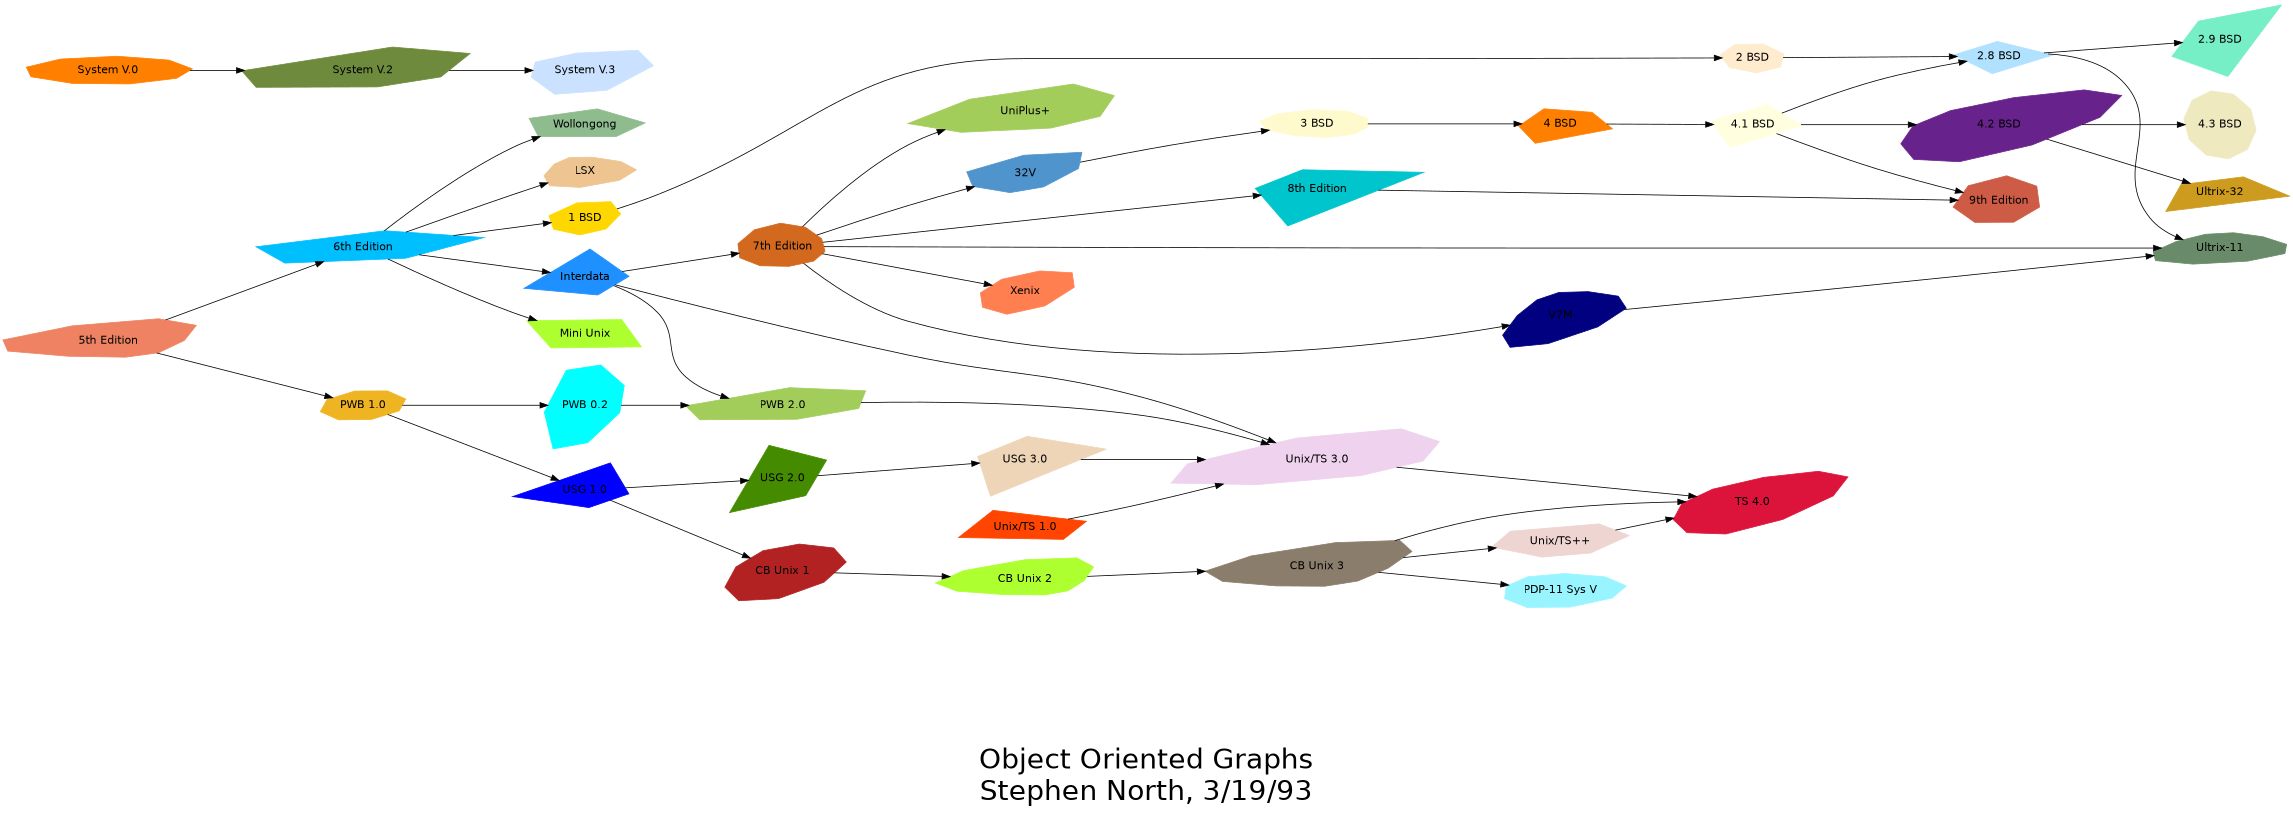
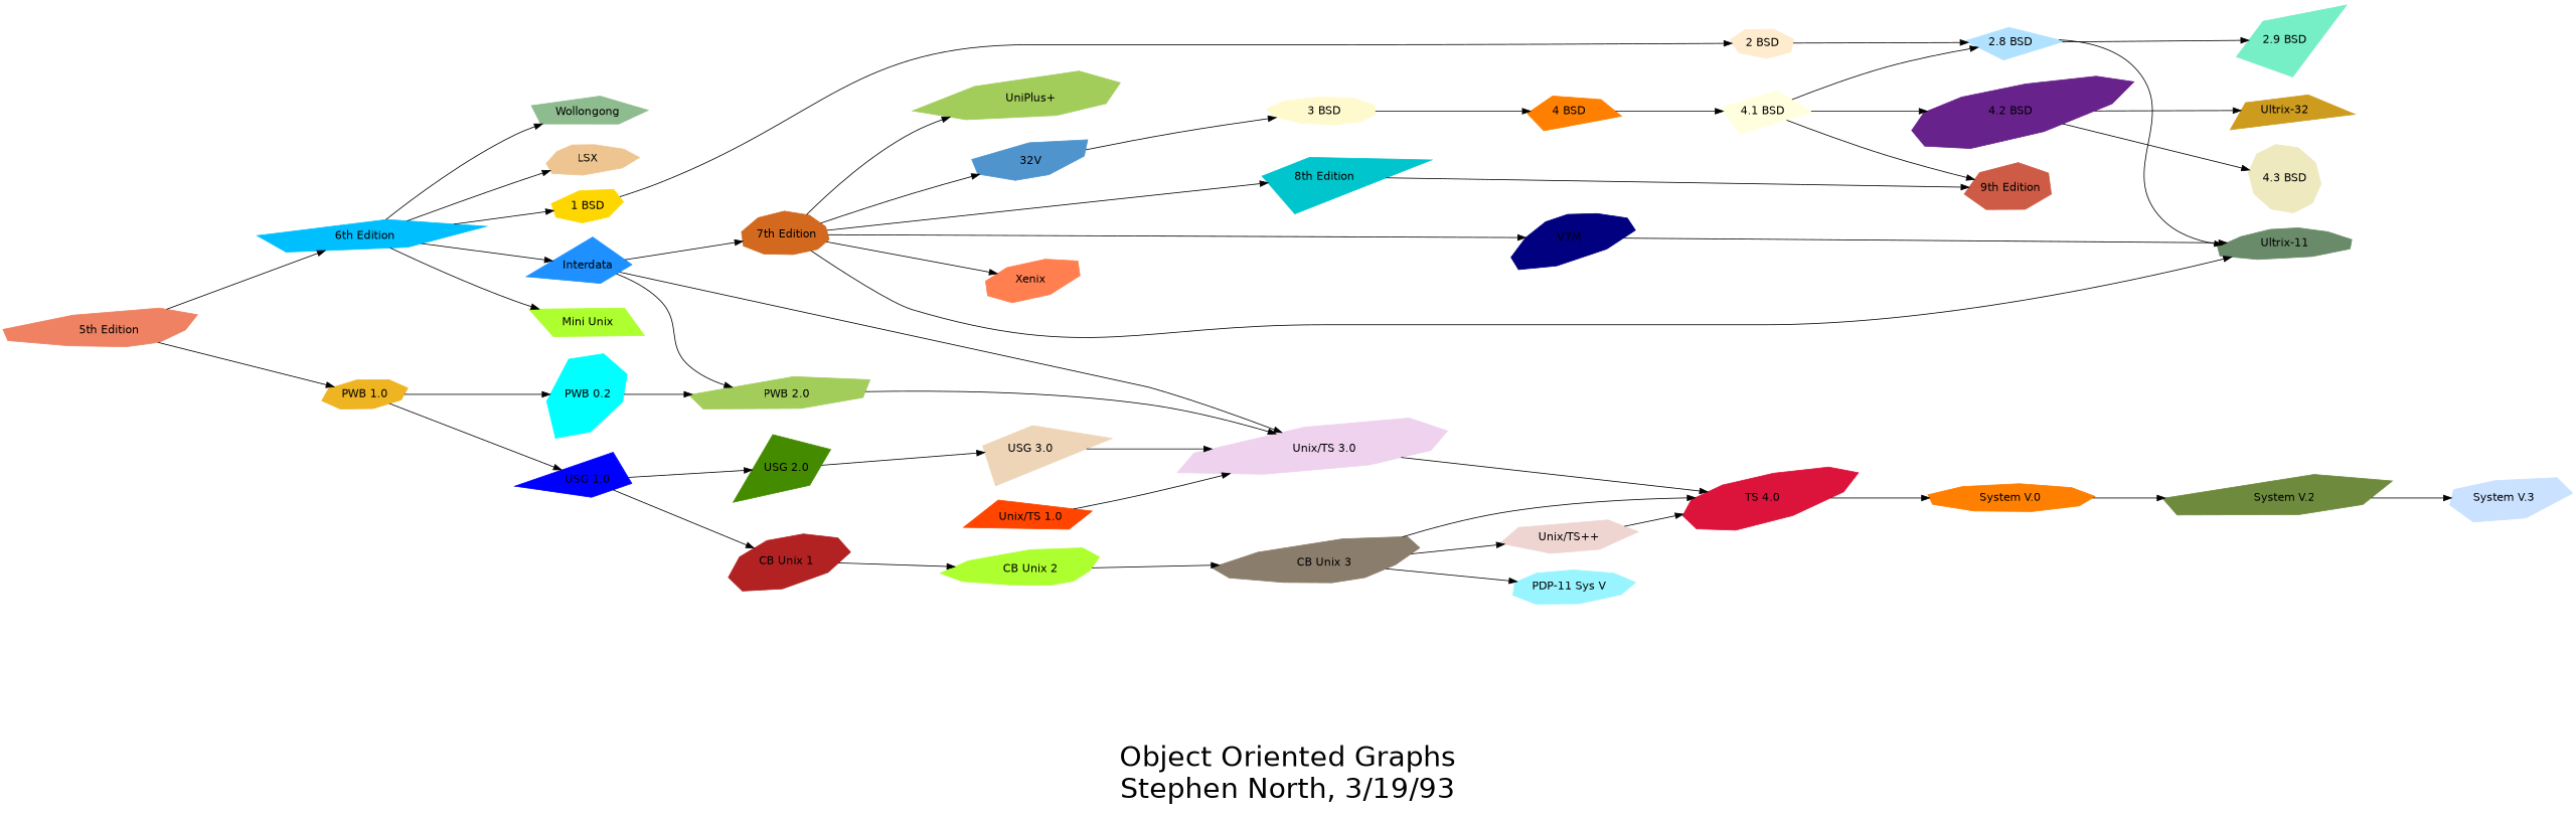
  digraph {
    fontname=Helvetica
    fontsize=36
    label="\n\n\n\nObject Oriented Graphs\nStephen North, 3/19/93"
    rankdir=LR
    node [color=greenyellow fontname=Helvetica orientation=50 shape=polygon sides=4 style=filled]
    "5th Edition" [color=salmon2 distortion=0.936354 height=0.62 orientation=28 sides=9 skew=-0.126818 width=2.42]
    "6th Edition" [color=deepskyblue distortion=0.238792 height=0.54 orientation=11 sides=5 skew=0.995935 width=2.61]
    "PWB 1.0" [color=goldenrod2 distortion=0.019636 height=0.50 orientation=79 sides=8 skew=-0.440424 width=1.36]
    LSX [color=burlywood2 distortion=-0.698271 height=0.54 orientation=22 sides=9 skew=-0.195492 width=1.19]
    "1 BSD" [color=gold1 distortion=0.265084 height=0.54 orientation=26 sides=7 skew=0.403659 width=1.17]
    "Mini Unix" [distortion=0.039386 height=0.50 orientation=2 skew=-0.461120 width=1.33]
    Wollongong [color=darkseagreen distortion=0.228564 height=0.53 orientation=63 sides=5 skew=-0.062846 width=1.69]
    Interdata [color=dodgerblue1 distortion=0.624013 height=0.71 orientation=56 skew=0.101396 width=1.72]
    n9 [color=cyan distortion=0.640971 height=0.88 label="PWB 0.2" orientation=84 sides=7 skew=-0.768455 width=1.39]
    "USG 1.0" [color=blue distortion=0.758942 height=0.69 orientation=42 skew=0.039886 width=1.81]
    "2 BSD" [color=blanchedalmond distortion=-0.010661 height=0.51 orientation=84 sides=7 skew=0.179249 width=1.06]
    "Unix/TS 3.0" [color=thistle2 distortion=0.731383 height=0.74 orientation=43 sides=8 skew=-0.824612 width=2.92]
    "PWB 2.0" [color=darkolivegreen3 distortion=0.592100 height=0.56 orientation=34 sides=6 skew=-0.719269 width=2.14]
    "7th Edition" [color=chocolate distortion=0.298417 height=0.64 orientation=65 sides=10 skew=0.310367 width=1.58]
    "CB Unix 1" [color=firebrick distortion=-0.348692 height=0.72 orientation=42 sides=9 skew=0.767058 width=1.81]
    "USG 2.0" [color=chartreuse4 distortion=0.748625 height=0.78 orientation=74 skew=-0.647656 width=1.50]
    "2.8 BSD" [color=lightskyblue1 distortion=-0.239422 height=0.56 orientation=44 skew=0.053841 width=1.39]
    "TS 4.0" [color=crimson distortion=-0.641701 height=0.75 sides=10 skew=-0.952502 width=1.92]
    "8th Edition" [color=turquoise3 distortion=-0.997093 height=0.81 skew=-0.061117 width=2.44]
    "32V" [color=steelblue3 distortion=0.878516 height=0.61 orientation=19 sides=7 skew=0.592905 width=1.25]
    V7M [color=navy distortion=-0.960249 height=0.75 orientation=32 sides=10 skew=0.460424 width=1.39]
    "Ultrix-11" [color=darkseagreen4 distortion=-0.633186 height=0.53 orientation=10 sides=10 skew=0.333125 width=1.72]
    Xenix [color=coral distortion=-0.337997 height=0.64 orientation=52 sides=8 skew=-0.760726 width=1.28]
    "UniPlus+" [color=darkolivegreen3 distortion=0.788483 height=0.69 orientation=39 sides=7 skew=-0.526284 width=2.36]
    "System V.0" [color=darkorange1 distortion=0.021556 height=0.50 orientation=26 sides=9 skew=-0.729938 width=2.19]
    "9th Edition" [color=coral3 distortion=0.138690 height=0.67 orientation=55 sides=7 skew=0.554049 width=1.58]
    "3 BSD" [color=lemonchiffon distortion=0.251820 height=0.50 orientation=18 sides=10 skew=-0.530618 width=1.47]
    "4 BSD" [color=darkorange1 distortion=-0.772300 height=0.58 orientation=24 sides=5 skew=-0.028475 width=1.39]
    "2.9 BSD" [color=aquamarine2 distortion=-0.843381 height=0.81 orientation=70 skew=-0.601395 width=1.67]
    "4.1 BSD" [color=lightyellow1 distortion=-0.226170 height=0.64 orientation=38 skew=0.504053 width=1.36]
    "4.2 BSD" [color=darkorchid4 distortion=-0.807349 height=0.81 sides=10 skew=-0.908842 width=2.36]
    "4.3 BSD" [color=lemonchiffon2 distortion=-0.030619 height=0.78 orientation=76 sides=10 skew=0.985021 width=1.28]
    "Ultrix-32" [color=goldenrod3 distortion=-0.644209 height=0.58 orientation=21 skew=0.307836 width=1.75]
    "CB Unix 2" [distortion=0.851818 height=0.61 orientation=32 sides=10 skew=-0.020120 width=2.14]
    "USG 3.0" [color=bisque2 distortion=-0.848455 height=0.81 orientation=44 skew=0.267152 width=1.92]
    "CB Unix 3" [color=bisque4 distortion=0.992237 height=0.68 orientation=29 sides=10 skew=0.256102 width=2.39]
    "Unix/TS++" [color=mistyrose2 distortion=0.545461 height=0.56 orientation=16 sides=6 skew=0.313589 width=1.92]
    "PDP-11 Sys V" [color=cadetblue1 distortion=-0.267769 height=0.56 orientation=40 sides=9 skew=0.271226 width=2.14]
    "Unix/TS 1.0" [color=orangered distortion=0.305594 height=0.54 orientation=75 skew=0.070516 width=1.64]
    "System V.2" [color=darkolivegreen4 distortion=0.985153 height=0.64 orientation=33 sides=6 skew=-0.399752 width=2.64]
    "System V.3" [color=lightsteelblue1 distortion=-0.687574 height=0.65 orientation=58 sides=7 skew=-0.180116 width=1.97]
    "5th Edition" -> "6th Edition"
    "5th Edition" -> "PWB 1.0"
    "6th Edition" -> LSX
    "6th Edition" -> "1 BSD"
    "6th Edition" -> "Mini Unix"
    "6th Edition" -> Wollongong
    "6th Edition" -> Interdata
    "PWB 1.0" -> n9
    "PWB 1.0" -> "USG 1.0"
    "1 BSD" -> "2 BSD"
    Interdata -> "Unix/TS 3.0"
    Interdata -> "PWB 2.0"
    Interdata -> "7th Edition"
    n9 -> "PWB 2.0"
    "USG 1.0" -> "CB Unix 1"
    "USG 1.0" -> "USG 2.0"
    "2 BSD" -> "2.8 BSD"
    "Unix/TS 3.0" -> "TS 4.0"
    "PWB 2.0" -> "Unix/TS 3.0"
    "7th Edition" -> "8th Edition"
    "7th Edition" -> "32V"
    "7th Edition" -> V7M
    "7th Edition" -> "Ultrix-11"
    "7th Edition" -> Xenix
    "7th Edition" -> "UniPlus+"
    "CB Unix 1" -> "CB Unix 2"
    "USG 2.0" -> "USG 3.0"
    "2.8 BSD" -> "Ultrix-11"
    "2.8 BSD" -> "2.9 BSD"
+   "TS 4.0" -> "System V.0"
    "8th Edition" -> "9th Edition"
    "32V" -> "3 BSD"
    V7M -> "Ultrix-11"
    "System V.0" -> "System V.2"
    "3 BSD" -> "4 BSD"
    "4 BSD" -> "4.1 BSD"
    "4.1 BSD" -> "2.8 BSD"
    "4.1 BSD" -> "9th Edition"
    "4.1 BSD" -> "4.2 BSD"
    "4.2 BSD" -> "4.3 BSD"
    "4.2 BSD" -> "Ultrix-32"
    "CB Unix 2" -> "CB Unix 3"
    "USG 3.0" -> "Unix/TS 3.0"
    "CB Unix 3" -> "TS 4.0"
    "CB Unix 3" -> "Unix/TS++"
    "CB Unix 3" -> "PDP-11 Sys V"
    "Unix/TS++" -> "TS 4.0"
    "Unix/TS 1.0" -> "Unix/TS 3.0"
    "System V.2" -> "System V.3"
  }
